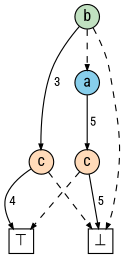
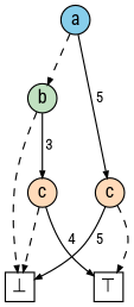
  digraph {
    fontname="Roboto Condensed"
    node [fixedsize=true shape=circle style=filled fontname="Roboto Condensed"]
    edge [arrowhead=normal arrowsize=0.5 color="#555" fontname="Roboto Condensed"]
    n1 [fillcolor=skyblue label=a width=0.3]
    n2 [fillcolor=peachpuff label=c width=0.3]
    n3 [fillcolor="#C1E1C1" label=b width=0.3]
    n4 [height=0.3 label="⊥" shape=box width=0.3 style=""]
    n5 [height=0.3 label="⊤" shape=box width=0.3 style=""]
    n6 [fillcolor=peachpuff label=c width=0.3]
    n1 -> n2 [fontcolor=black fontsize=12 label=" 5 " labelangle=-30]
-   n3 -> n1 [style=dashed]
+   n1 -> n3 [style=dashed]
    n2 -> n4 [fontcolor=black fontsize=12 label=" 5 " labelangle=-30]
    n2 -> n5 [style=dashed]
    n3 -> n4 [style=dashed]
    n3 -> n6 [fontcolor=black fontsize=12 label=" 3 " labelangle=-30]
    n6 -> n4 [style=dashed]
    n6 -> n5 [fontcolor=black fontsize=12 label=" 4 " labelangle=-30]
  }
